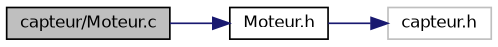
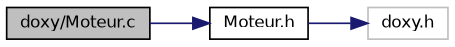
  digraph {
    rankdir=LR
    node [color=black fillcolor=white fontname=Helvetica fontsize=10 shape=record style=filled]
    edge [color=midnightblue fontname=Helvetica fontsize=10 labelfontname=Helvetica labelfontsize=10 style=solid]
-   n1 [fillcolor=grey75 fontcolor=black height=0.2 label="capteur/Moteur.c" width=0.4]
+   n1 [fillcolor=grey75 fontcolor=black height=0.2 label="doxy/Moteur.c" width=0.4]
    n2 [height=0.2 label="Moteur.h" width=0.4]
-   n3 [color=grey75 height=0.2 label="capteur.h" width=0.4]
+   n3 [color=grey75 height=0.2 label="doxy.h" width=0.4]
    n1 -> n2
    n2 -> n3
  }
